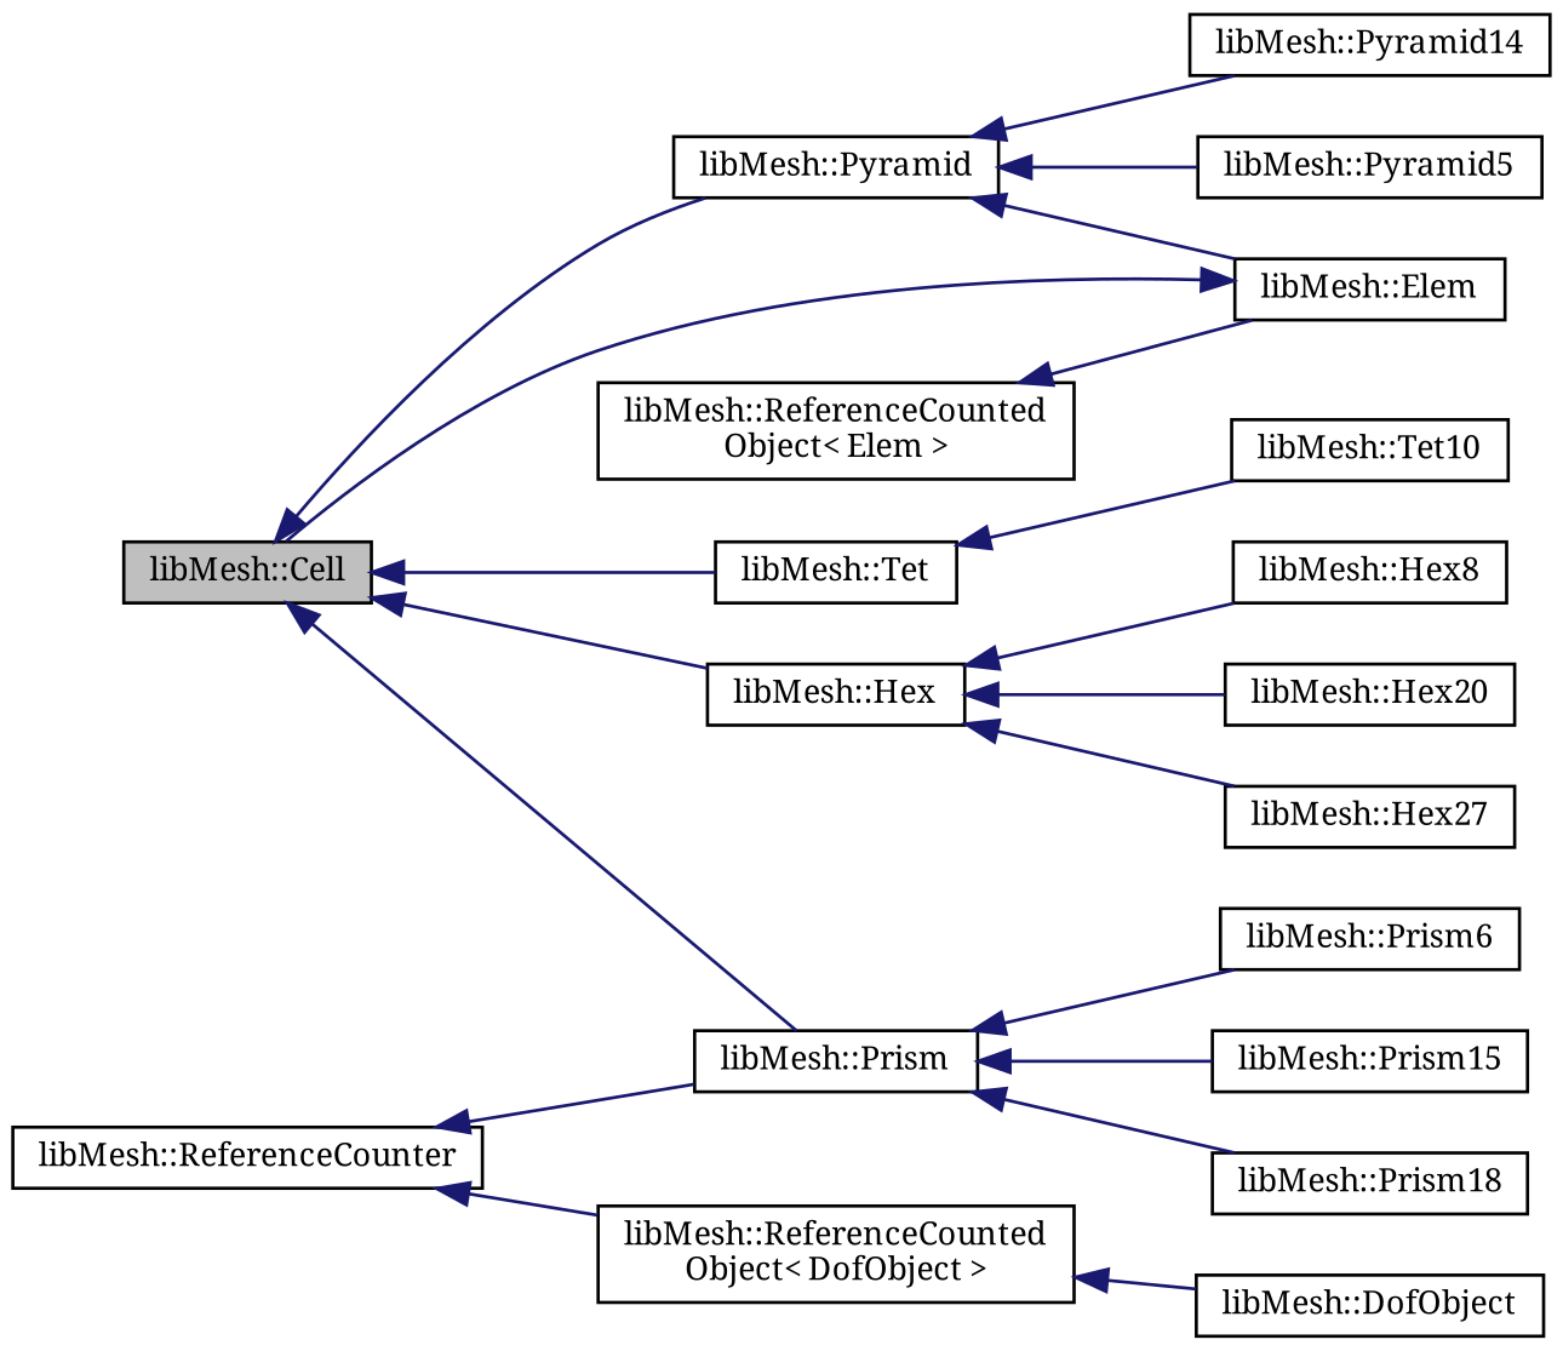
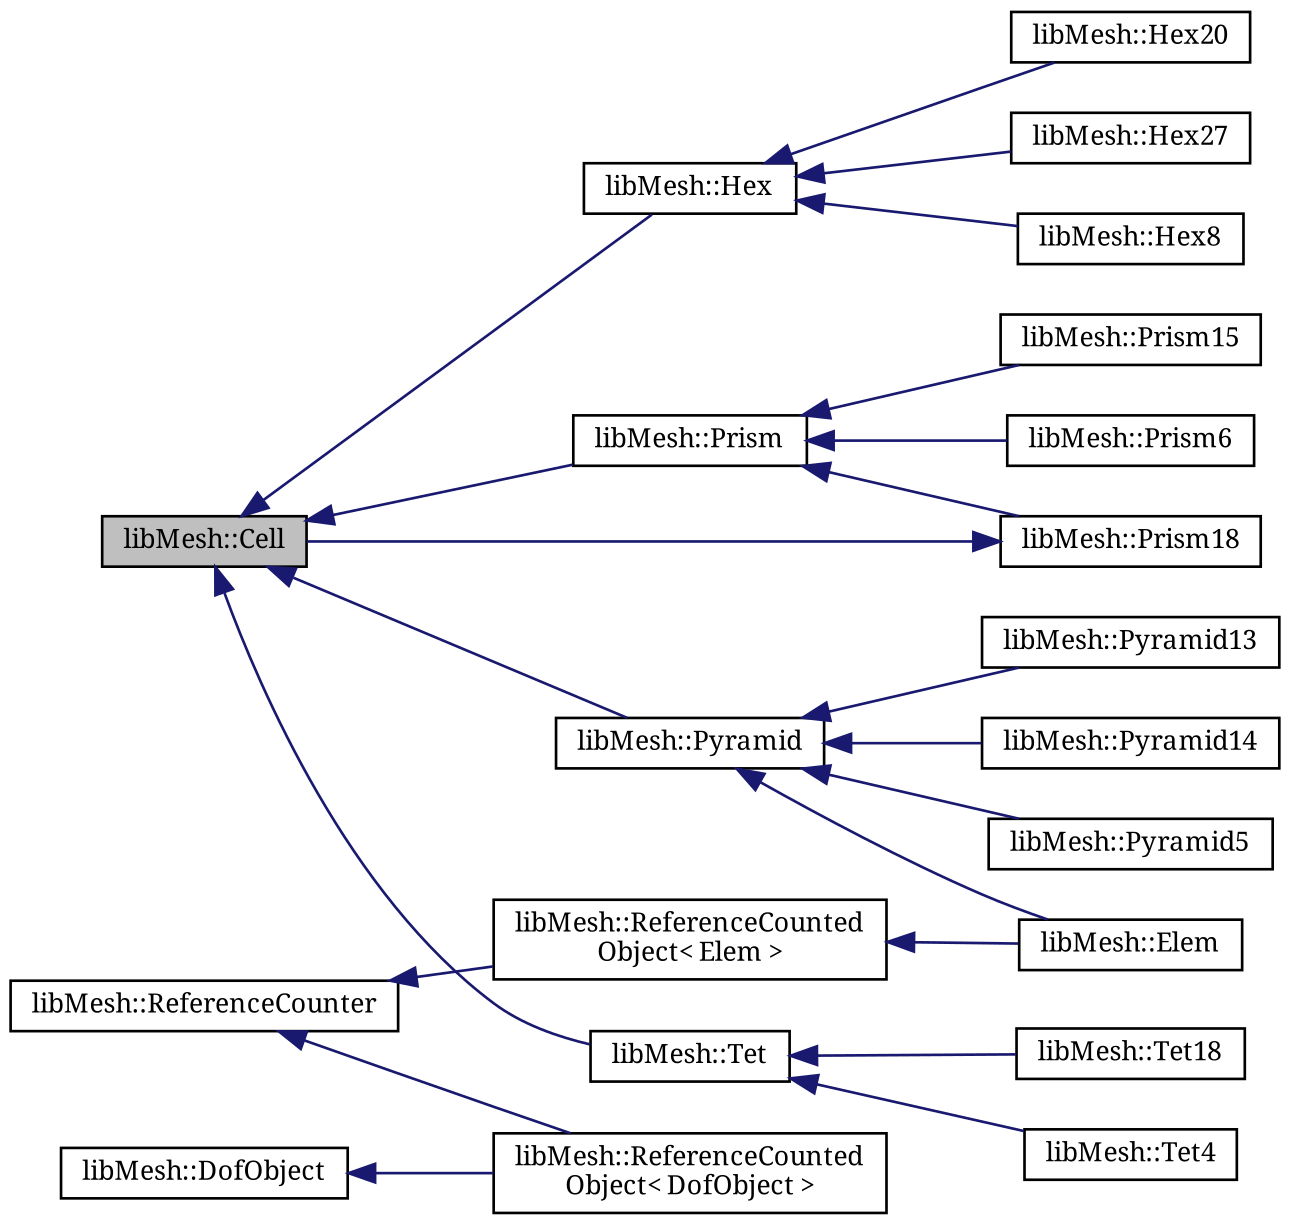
  digraph {
    fontname="Noto Serif"
    rankdir=LR
    node [color=black fillcolor=white fontname="Noto Serif" fontsize=10 shape=record style=filled]
    edge [color=midnightblue dir=back fontname="Noto Serif" fontsize=10 labelfontname=Helvetica labelfontsize=10 style=solid]
    n1 [fillcolor=grey75 fontcolor=black height=0.2 label="libMesh::Cell" width=0.4]
    n2 [height=0.2 label="libMesh::Hex" width=0.4]
    n3 [height=0.2 label="libMesh::Prism" width=0.4]
    n4 [height=0.2 label="libMesh::Pyramid" width=0.4]
    n5 [height=0.2 label="libMesh::Tet" width=0.4]
    n6 [height=0.2 label="libMesh::Hex20" width=0.4]
    n7 [height=0.2 label="libMesh::Hex27" width=0.4]
    n8 [height=0.2 label="libMesh::Hex8" width=0.4]
    n9 [height=0.2 label="libMesh::Prism15" width=0.4]
    n10 [height=0.2 label="libMesh::Prism18" width=0.4]
    n11 [height=0.2 label="libMesh::Prism6" width=0.4]
    n12 [height=0.2 label="libMesh::Elem" width=0.4]
+   n13 [height=0.2 label="libMesh::Pyramid13" width=0.4]
    n14 [height=0.2 label="libMesh::Pyramid14" width=0.4]
    n15 [height=0.2 label="libMesh::Pyramid5" width=0.4]
-   n16 [height=0.2 label="libMesh::Tet10" width=0.4]
+   n16 [height=0.2 label="libMesh::Tet18" width=0.4]
+   n17 [height=0.2 label="libMesh::Tet4" width=0.4]
    n18 [height=0.2 label="libMesh::ReferenceCounted\lObject\< Elem \>" width=0.4]
    n19 [height=0.2 label="libMesh::ReferenceCounter" width=0.4]
    n20 [height=0.2 label="libMesh::ReferenceCounted\lObject\< DofObject \>" width=0.4]
    n21 [height=0.2 label="libMesh::DofObject" width=0.4]
    n1 -> n2
    n1 -> n3
    n1 -> n4
    n1 -> n5
    n2 -> n6
    n2 -> n7
    n2 -> n8
    n3 -> n9
    n3 -> n10
    n3 -> n11
    n4 -> n12
+   n4 -> n13
    n4 -> n14
    n4 -> n15
    n5 -> n16
-   n12 -> n1
+   n5 -> n17
+   n10 -> n1
    n18 -> n12
-   n19 -> n3
+   n19 -> n18
    n19 -> n20
-   n20 -> n21
+   n21 -> n20
  }
